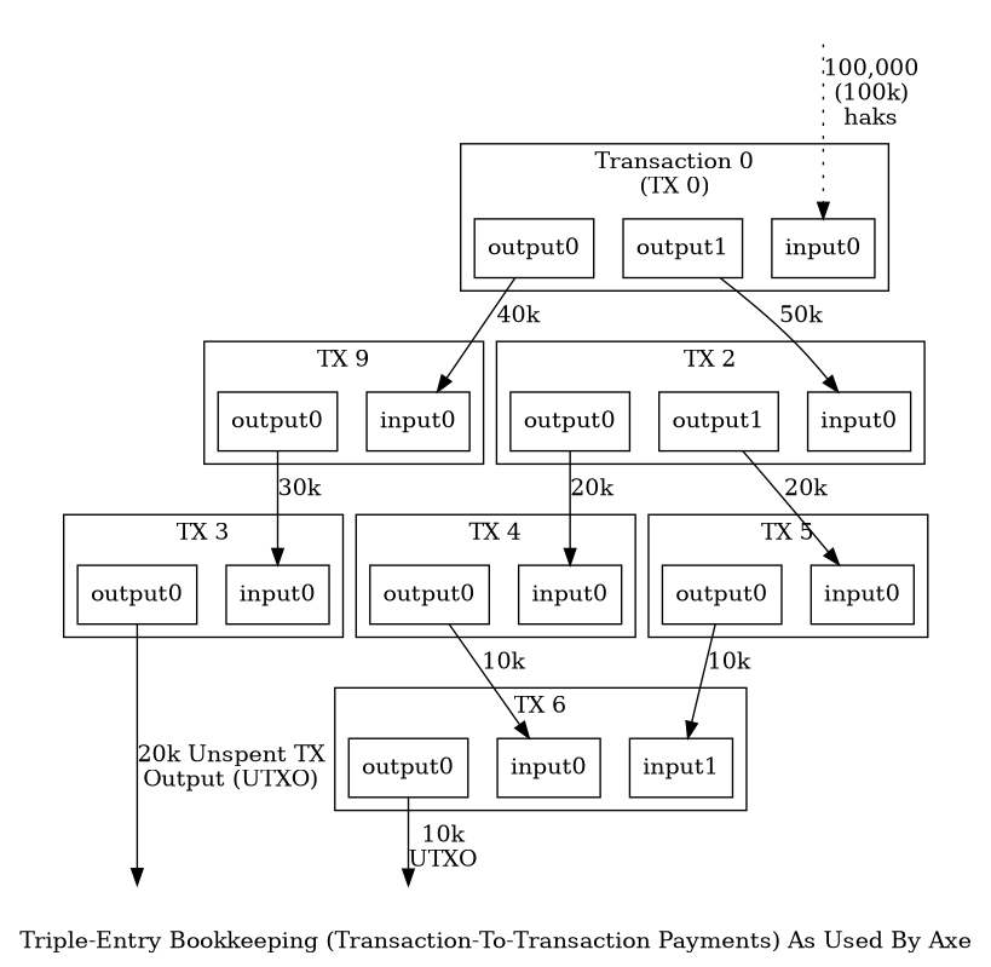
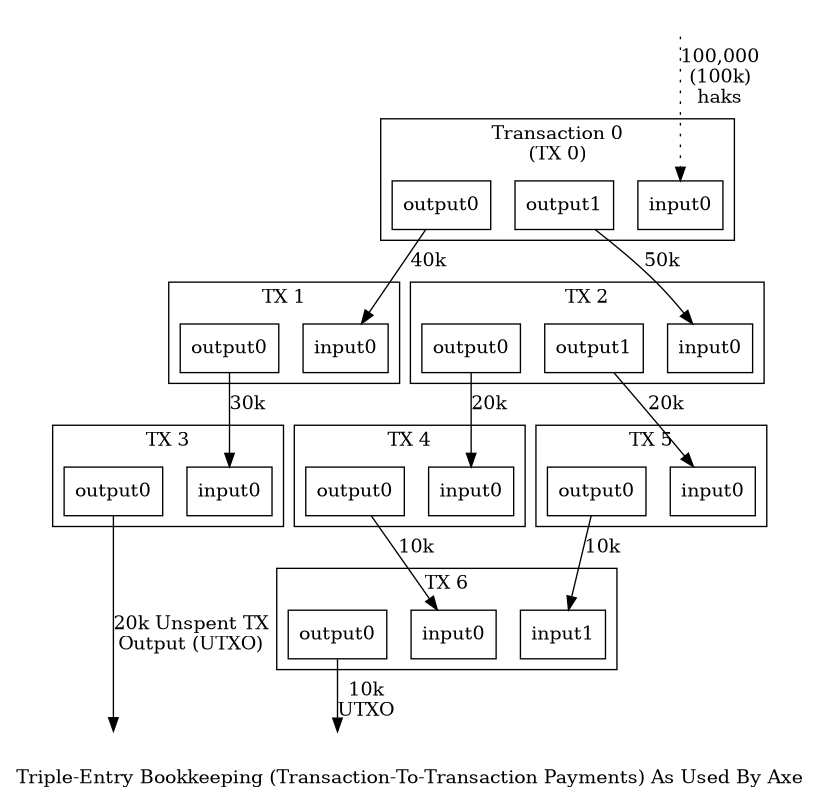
  digraph {
    label="Triple-Entry Bookkeeping (Transaction-To-Transaction Payments) As Used By Axe"
    rankdir=TB
    ranksep=0.1
    node [shape=box]
    n1 [label=input0]
    n2 [label=output0]
    n3 [label=output1]
    n4 [label=input0]
    n5 [label=output0]
    n6 [label=input0]
    n7 [label=output0]
    n8 [label=output1]
    n9 [label=input0]
    n10 [label=output0]
    n11 [label=input0]
    n12 [label=output0]
    n13 [label=input0]
    n14 [label=output0]
    n15 [label=input0]
    n16 [label=input1]
    n17 [label=output0]
    utxo0 [height=0 style=invis width=0]
    utxo1 [height=0 style=invis width=0]
    txold [height=0 style=invis width=0]
    subgraph cluster_1 {
      label="Transaction 0\n(TX 0)"
      n1
      n2
      n3
    }
    subgraph cluster_2 {
-     label="TX 9"
+     label="TX 1"
      n4
      n5
    }
    subgraph cluster_3 {
      label="TX 2"
      n6
      n7
      n8
    }
    subgraph cluster_4 {
      label="TX 3"
      n9
      n10
    }
    subgraph cluster_5 {
      label="TX 4"
      n11
      n12
    }
    subgraph cluster_6 {
      label="TX 5"
      n13
      n14
    }
    subgraph cluster_7 {
      label="TX 6"
      n15
      n16
      n17
    }
    n2 -> n4 [label="40k"]
    n3 -> n6 [label="50k"]
    n5 -> n9 [label="30k"]
    n7 -> n11 [label="20k"]
    n8 -> n13 [label="20k"]
    n10 -> utxo0 [label="20k Unspent TX\nOutput (UTXO)" labelfloat=true minlen=2 style=axeed]
    n12 -> n15 [label="10k"]
    n14 -> n16 [label="10k"]
    n17 -> utxo1 [label="10k\nUTXO" style=axeed]
    txold -> n1 [label="100,000\n(100k)\nhaks" style=dotted]
  }
